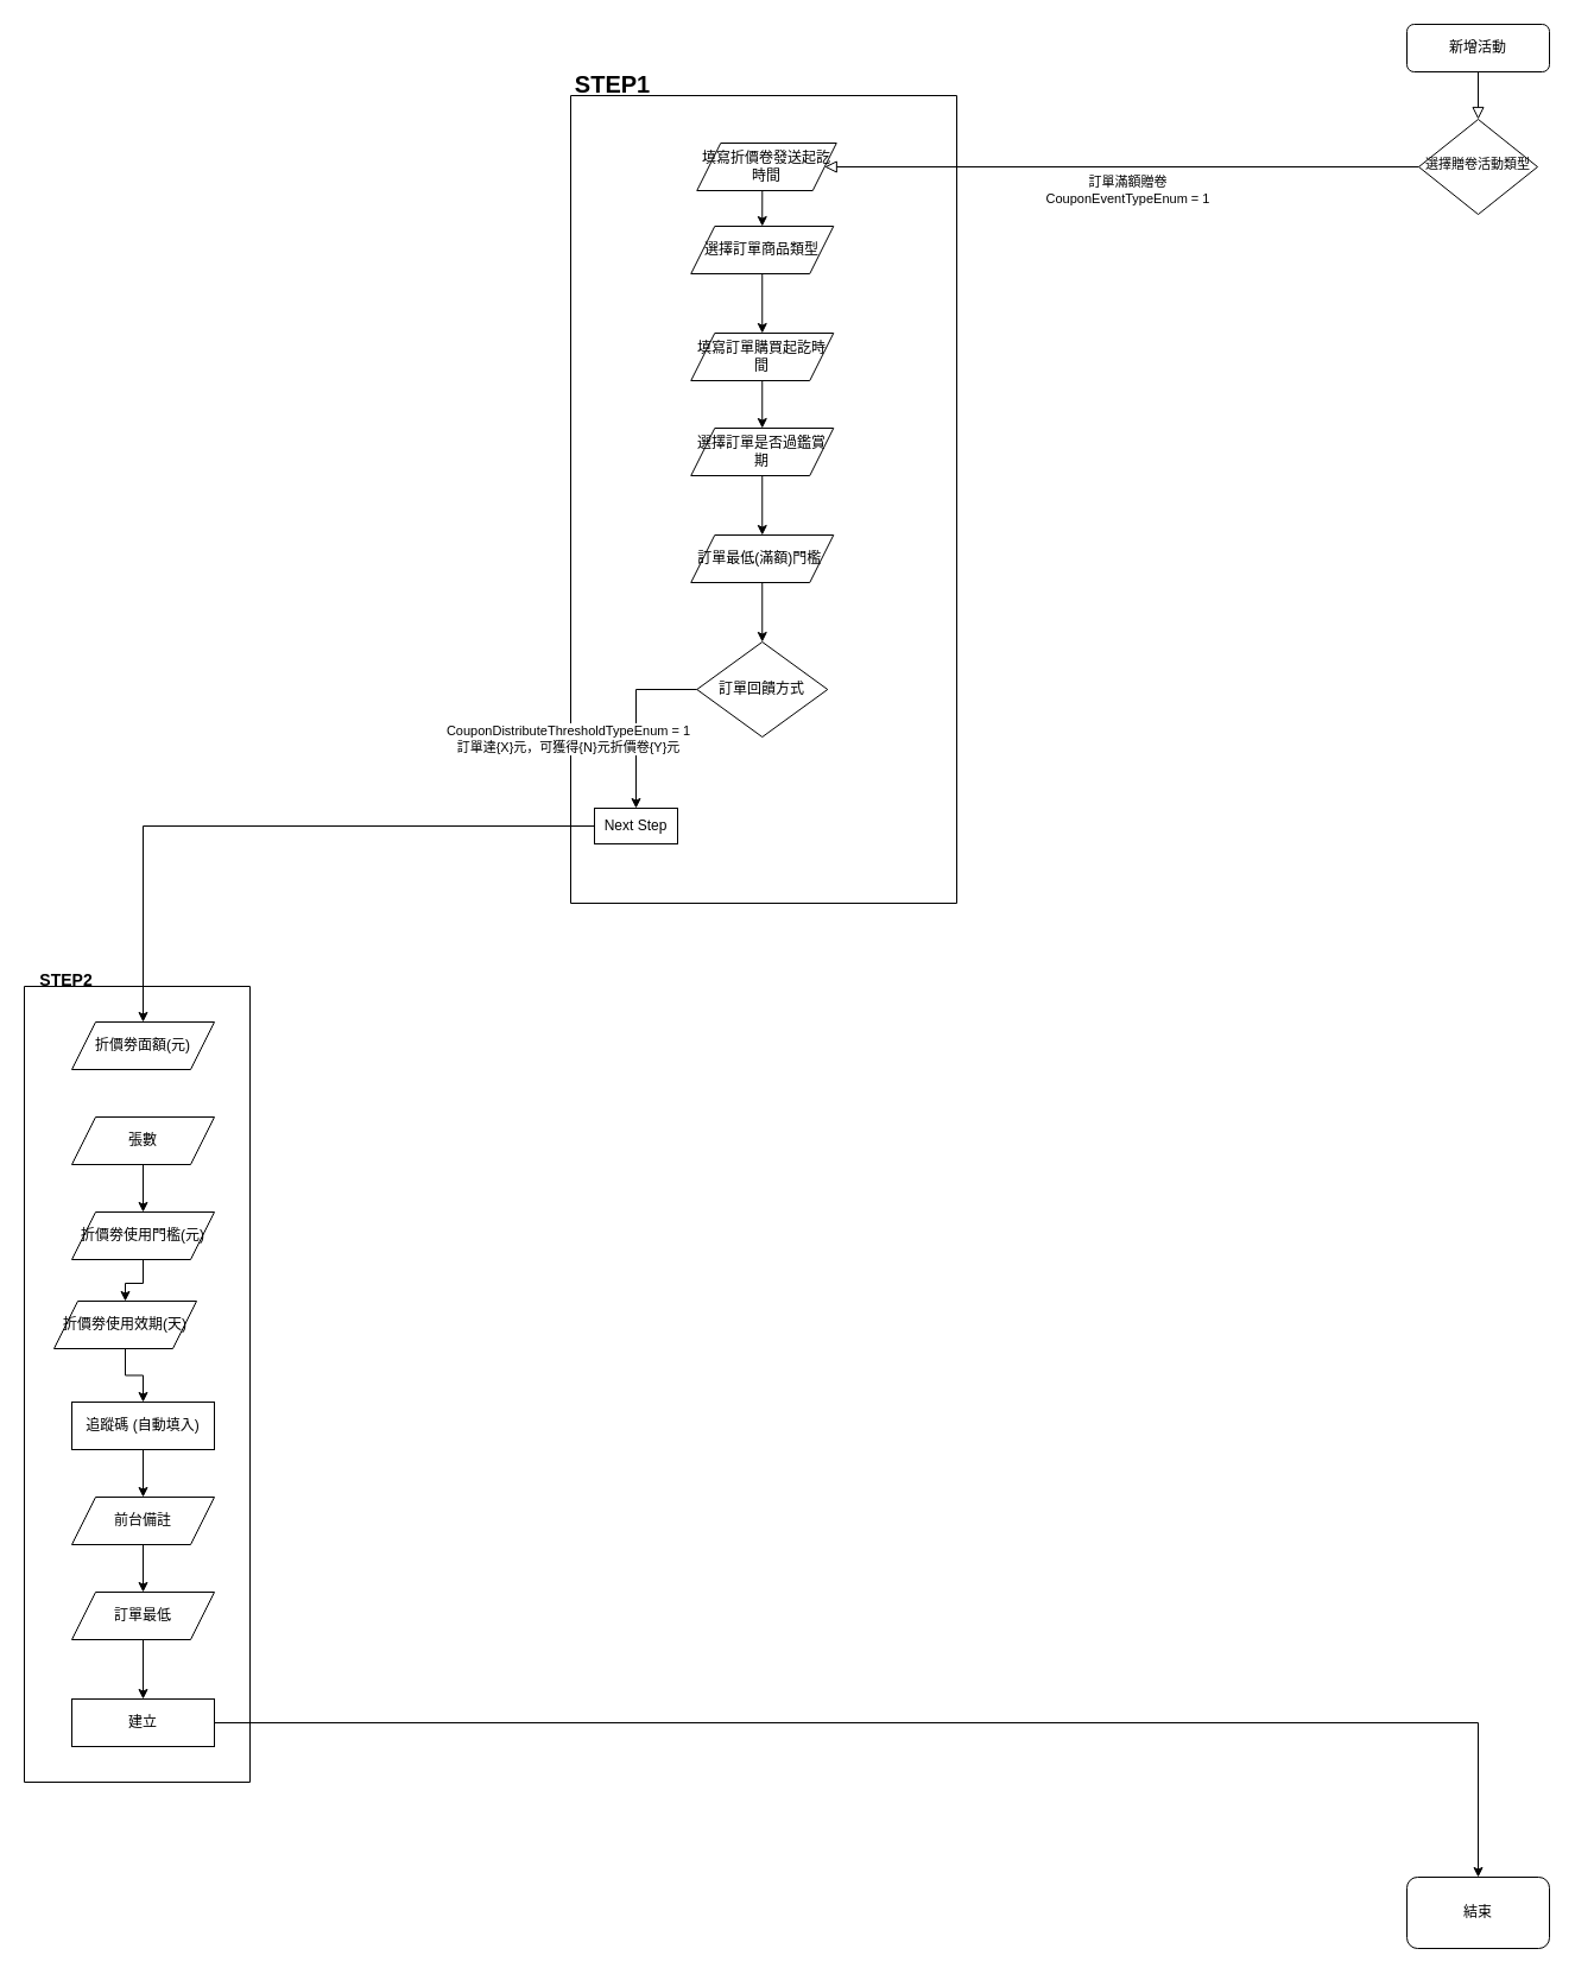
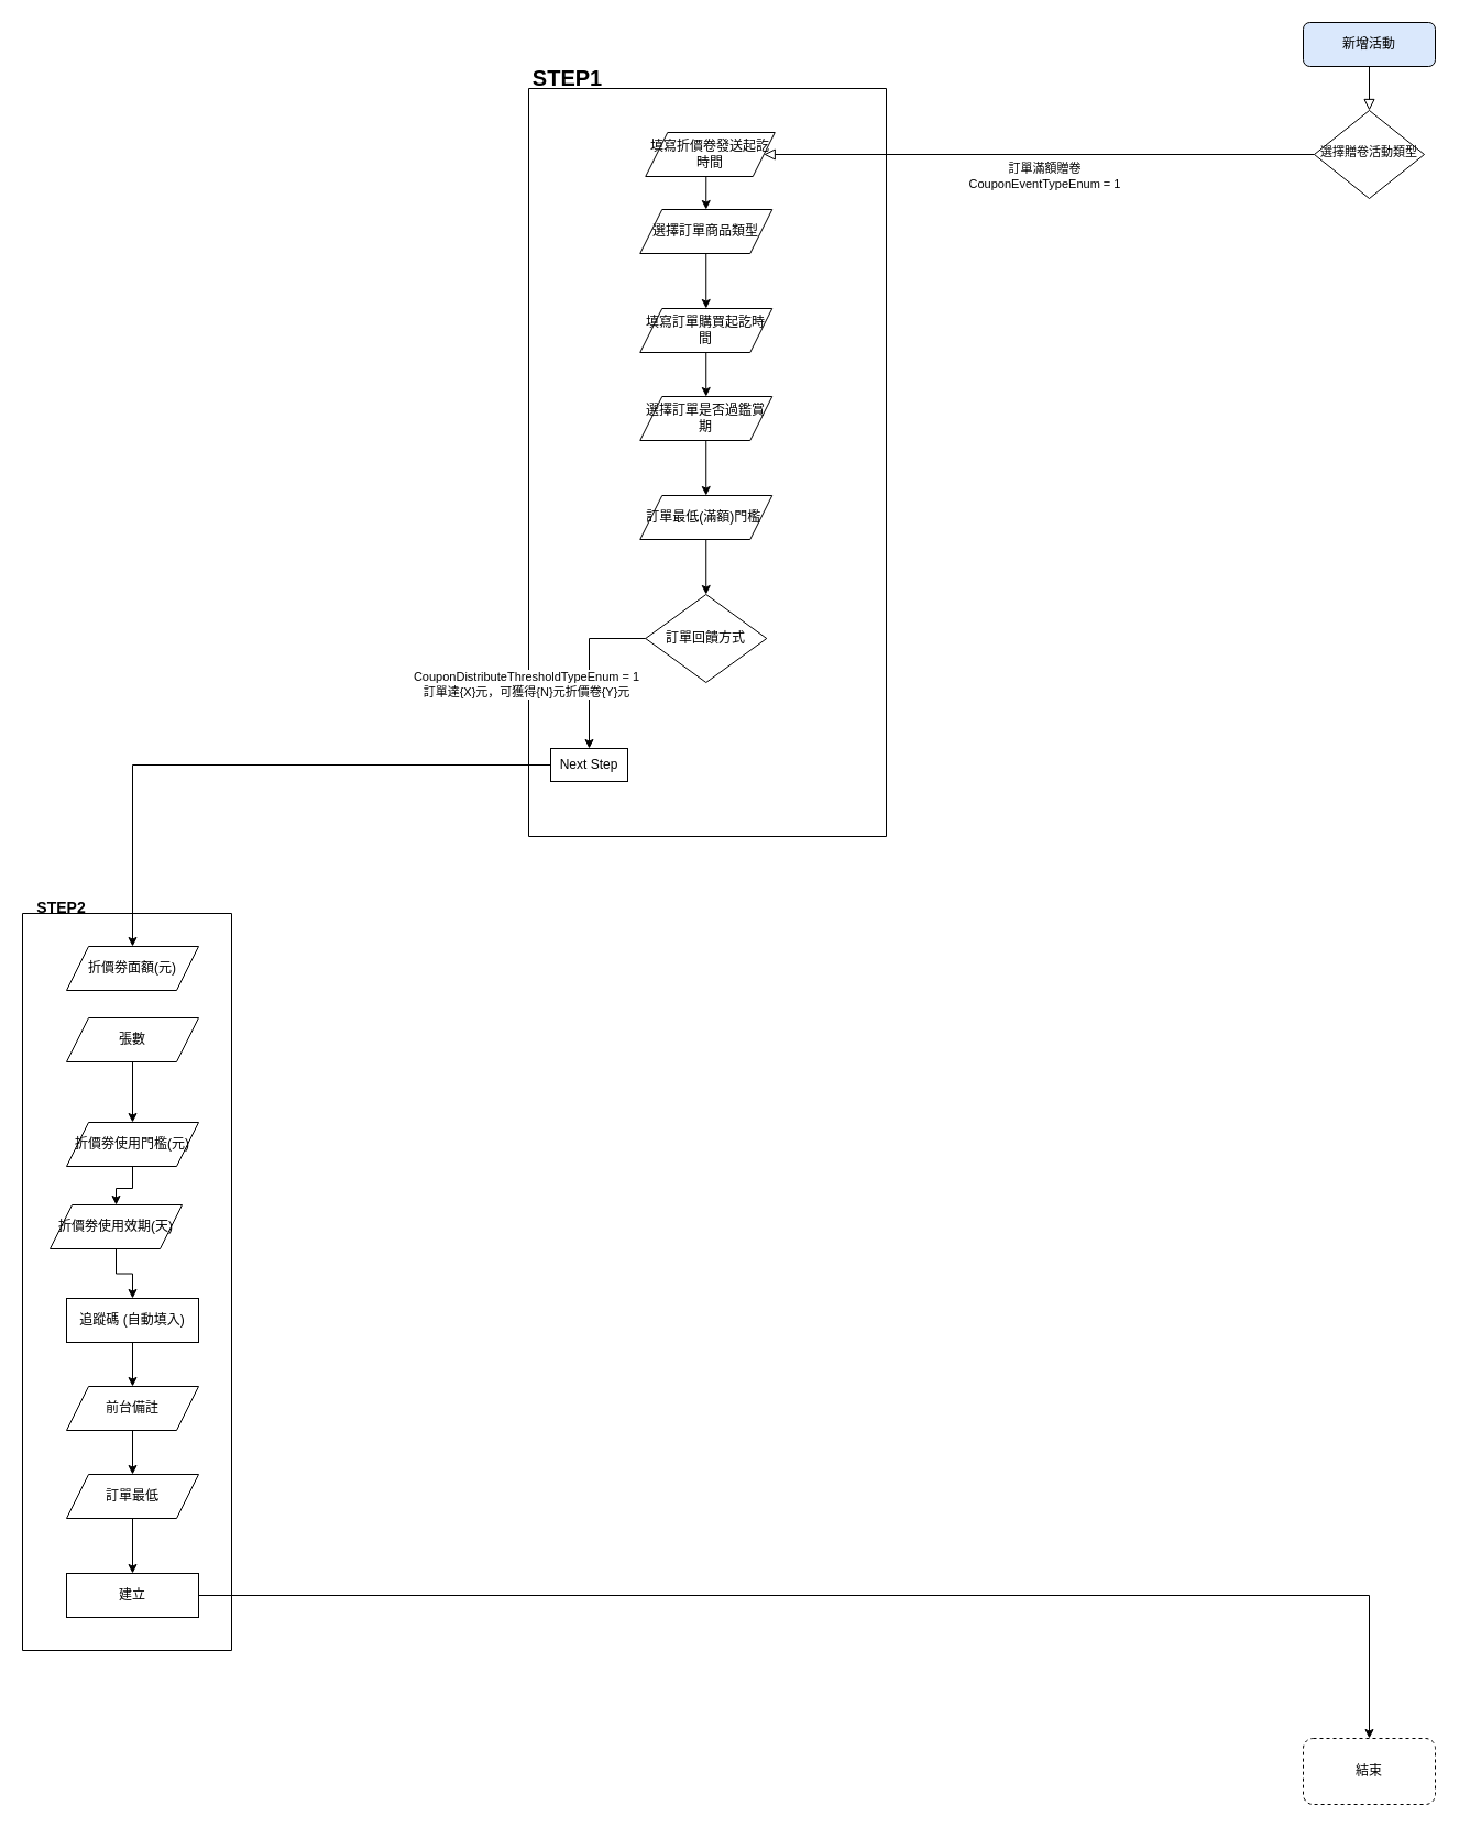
  <mxCell id="0" />
  <mxCell id="1" parent="0" />
  <mxCell id="2" value="" style="swimlane;startSize=0;" vertex="1" parent="1"><mxGeometry x="480" y="80" width="325" height="680" as="geometry"><mxRectangle x="585" y="110" width="50" height="40" as="alternateBounds" /></mxGeometry></mxCell>
  <mxCell id="3" value="填寫折價卷發送起訖時間" style="shape=parallelogram;perimeter=parallelogramPerimeter;whiteSpace=wrap;html=1;fixedSize=1;" parent="2" vertex="1"><mxGeometry x="106.25" y="40" width="117.5" height="40" as="geometry" /></mxCell>
  <mxCell id="4" value="選擇訂單商品類型" style="shape=parallelogram;perimeter=parallelogramPerimeter;whiteSpace=wrap;html=1;fixedSize=1;" vertex="1" parent="2"><mxGeometry x="101.25" y="110" width="120" height="40" as="geometry" /></mxCell>
  <mxCell id="5" style="edgeStyle=orthogonalEdgeStyle;rounded=0;orthogonalLoop=1;jettySize=auto;html=1;exitX=0.5;exitY=1;exitDx=0;exitDy=0;entryX=0.5;entryY=0;entryDx=0;entryDy=0;" edge="1" parent="2" source="3" target="4"><mxGeometry relative="1" as="geometry"><mxPoint x="171.25" y="140" as="targetPoint" /><Array as="points"><mxPoint x="161.25" y="80" /></Array></mxGeometry></mxCell>
  <mxCell id="6" value="填寫訂單購買起訖時間" style="shape=parallelogram;perimeter=parallelogramPerimeter;whiteSpace=wrap;html=1;fixedSize=1;" vertex="1" parent="2"><mxGeometry x="101.25" y="200" width="120" height="40" as="geometry" /></mxCell>
  <mxCell id="7" style="edgeStyle=orthogonalEdgeStyle;rounded=0;orthogonalLoop=1;jettySize=auto;html=1;" edge="1" parent="2" source="4" target="6"><mxGeometry relative="1" as="geometry" /></mxCell>
  <mxCell id="8" value="選擇訂單是否過鑑賞期" style="shape=parallelogram;perimeter=parallelogramPerimeter;whiteSpace=wrap;html=1;fixedSize=1;" vertex="1" parent="2"><mxGeometry x="101.25" y="280" width="120" height="40" as="geometry" /></mxCell>
  <mxCell id="9" style="edgeStyle=orthogonalEdgeStyle;rounded=0;orthogonalLoop=1;jettySize=auto;html=1;exitX=0.5;exitY=1;exitDx=0;exitDy=0;entryX=0.5;entryY=0;entryDx=0;entryDy=0;" edge="1" parent="2" source="6" target="8"><mxGeometry relative="1" as="geometry" /></mxCell>
  <mxCell id="10" value="訂單最低(滿額)門檻&amp;nbsp;" style="shape=parallelogram;perimeter=parallelogramPerimeter;whiteSpace=wrap;html=1;fixedSize=1;" vertex="1" parent="2"><mxGeometry x="101.25" y="370" width="120" height="40" as="geometry" /></mxCell>
  <mxCell id="11" style="edgeStyle=orthogonalEdgeStyle;rounded=0;orthogonalLoop=1;jettySize=auto;html=1;" edge="1" parent="2" source="8" target="10"><mxGeometry relative="1" as="geometry" /></mxCell>
  <mxCell id="12" value="訂單回饋方式" style="rhombus;whiteSpace=wrap;html=1;" vertex="1" parent="2"><mxGeometry x="106.25" y="460" width="110" height="80" as="geometry" /></mxCell>
  <mxCell id="13" style="edgeStyle=orthogonalEdgeStyle;rounded=0;orthogonalLoop=1;jettySize=auto;html=1;entryX=0.5;entryY=0;entryDx=0;entryDy=0;" edge="1" parent="2" source="10" target="12"><mxGeometry relative="1" as="geometry" /></mxCell>
  <mxCell id="14" value="Next Step" style="rounded=0;whiteSpace=wrap;html=1;" vertex="1" parent="2"><mxGeometry x="20" y="600" width="70" height="30" as="geometry" /></mxCell>
  <mxCell id="15" style="edgeStyle=orthogonalEdgeStyle;rounded=0;orthogonalLoop=1;jettySize=auto;html=1;entryX=0.5;entryY=0;entryDx=0;entryDy=0;" edge="1" parent="2" source="12" target="14"><mxGeometry relative="1" as="geometry" /></mxCell>
  <mxCell id="16" value="CouponDistributeThresholdTypeEnum = 1&lt;div&gt;訂單達{X}元，可獲得{N}元折價卷{Y}元&lt;/div&gt;" style="edgeLabel;html=1;align=center;verticalAlign=middle;resizable=0;points=[];" vertex="1" connectable="0" parent="15"><mxGeometry x="-0.309" y="-1" relative="1" as="geometry"><mxPoint x="-57" y="41" as="offset" /></mxGeometry></mxCell>
  <mxCell id="17" value="&lt;b&gt;&lt;font style=&quot;font-size: 20px;&quot;&gt;STEP1&lt;/font&gt;&lt;/b&gt;" style="text;html=1;align=center;verticalAlign=middle;resizable=0;points=[];autosize=1;strokeColor=none;fillColor=none;" vertex="1" parent="2"><mxGeometry x="-10" y="-30" width="90" height="40" as="geometry" /></mxCell>
  <mxCell id="18" value="" style="rounded=0;html=1;jettySize=auto;orthogonalLoop=1;fontSize=11;endArrow=block;endFill=0;endSize=8;strokeWidth=1;shadow=0;labelBackgroundColor=none;edgeStyle=orthogonalEdgeStyle;" parent="1" source="19" target="21" edge="1"><mxGeometry relative="1" as="geometry" /></mxCell>
- <mxCell id="19" value="新增活動" style="rounded=1;whiteSpace=wrap;html=1;fontSize=12;glass=0;strokeWidth=1;shadow=0;" parent="1" vertex="1"><mxGeometry x="1184" y="20" width="120" height="40" as="geometry" /></mxCell>
+ <mxCell id="19" value="新增活動" style="rounded=1;whiteSpace=wrap;html=1;fontSize=12;glass=0;strokeWidth=1;shadow=0;fillColor=#dae8fc;" parent="1" vertex="1"><mxGeometry x="1184" y="20" width="120" height="40" as="geometry" /></mxCell>
  <mxCell id="20" value="訂單滿額贈卷&lt;div&gt;CouponEventTypeEnum = 1&lt;/div&gt;" style="edgeStyle=orthogonalEdgeStyle;rounded=0;html=1;jettySize=auto;orthogonalLoop=1;fontSize=11;endArrow=block;endFill=0;endSize=8;strokeWidth=1;shadow=0;labelBackgroundColor=none;exitX=0;exitY=0.5;exitDx=0;exitDy=0;" parent="1" source="21" target="3" edge="1"><mxGeometry x="-0.022" y="20" relative="1" as="geometry"><mxPoint as="offset" /></mxGeometry></mxCell>
  <mxCell id="21" value="&lt;font style=&quot;font-size: 11px;&quot;&gt;選擇贈卷活動類型&lt;/font&gt;" style="rhombus;whiteSpace=wrap;html=1;shadow=0;fontFamily=Helvetica;fontSize=12;align=center;strokeWidth=1;spacing=6;spacingTop=-4;" parent="1" vertex="1"><mxGeometry x="1194" y="100" width="100" height="80" as="geometry" /></mxCell>
  <mxCell id="22" value="" style="swimlane;startSize=0;" vertex="1" parent="1"><mxGeometry x="20" y="830" width="190" height="670" as="geometry" /></mxCell>
  <mxCell id="23" value="折價劵面額(元)" style="shape=parallelogram;perimeter=parallelogramPerimeter;whiteSpace=wrap;html=1;fixedSize=1;" vertex="1" parent="22"><mxGeometry x="40" y="30" width="120" height="40" as="geometry" /></mxCell>
  <mxCell id="24" value="STEP2" style="text;html=1;align=center;verticalAlign=middle;resizable=0;points=[];autosize=1;strokeColor=none;fillColor=none;fontStyle=1;fontSize=14;" vertex="1" parent="22"><mxGeometry y="-20" width="70" height="30" as="geometry" /></mxCell>
  <mxCell id="25" style="edgeStyle=orthogonalEdgeStyle;rounded=0;orthogonalLoop=1;jettySize=auto;html=1;exitX=0.5;exitY=1;exitDx=0;exitDy=0;" edge="1" parent="22" source="23" target="23"><mxGeometry relative="1" as="geometry" /></mxCell>
  <mxCell id="26" style="edgeStyle=orthogonalEdgeStyle;rounded=0;orthogonalLoop=1;jettySize=auto;html=1;entryX=0.5;entryY=0;entryDx=0;entryDy=0;" edge="1" parent="22" source="27" target="29"><mxGeometry relative="1" as="geometry" /></mxCell>
- <mxCell id="27" value="張數" style="shape=parallelogram;perimeter=parallelogramPerimeter;whiteSpace=wrap;html=1;fixedSize=1;" vertex="1" parent="22"><mxGeometry x="40" y="110" width="120" height="40" as="geometry" /></mxCell>
+ <mxCell id="27" value="張數" style="shape=parallelogram;perimeter=parallelogramPerimeter;whiteSpace=wrap;html=1;fixedSize=1;" vertex="1" parent="22"><mxGeometry x="40" y="95" width="120" height="40" as="geometry" /></mxCell>
  <mxCell id="28" style="edgeStyle=orthogonalEdgeStyle;rounded=0;orthogonalLoop=1;jettySize=auto;html=1;" edge="1" parent="22" source="29" target="31"><mxGeometry relative="1" as="geometry" /></mxCell>
  <mxCell id="29" value="折價劵使用門檻(元)" style="shape=parallelogram;perimeter=parallelogramPerimeter;whiteSpace=wrap;html=1;fixedSize=1;" vertex="1" parent="22"><mxGeometry x="40" y="190" width="120" height="40" as="geometry" /></mxCell>
  <mxCell id="30" style="edgeStyle=orthogonalEdgeStyle;rounded=0;orthogonalLoop=1;jettySize=auto;html=1;" edge="1" parent="22" source="31" target="33"><mxGeometry relative="1" as="geometry" /></mxCell>
  <mxCell id="31" value="折價劵使用效期(天)" style="shape=parallelogram;perimeter=parallelogramPerimeter;whiteSpace=wrap;html=1;fixedSize=1;" vertex="1" parent="22"><mxGeometry x="25" y="265" width="120" height="40" as="geometry" /></mxCell>
  <mxCell id="32" style="edgeStyle=orthogonalEdgeStyle;rounded=0;orthogonalLoop=1;jettySize=auto;html=1;entryX=0.5;entryY=0;entryDx=0;entryDy=0;" edge="1" parent="22" source="33" target="35"><mxGeometry relative="1" as="geometry" /></mxCell>
  <mxCell id="33" value="&lt;div&gt;追蹤碼 (自動填入)&lt;/div&gt;" style="rounded=0;whiteSpace=wrap;html=1;" vertex="1" parent="22"><mxGeometry x="40" y="350" width="120" height="40" as="geometry" /></mxCell>
  <mxCell id="34" style="edgeStyle=orthogonalEdgeStyle;rounded=0;orthogonalLoop=1;jettySize=auto;html=1;" edge="1" parent="22" source="35" target="37"><mxGeometry relative="1" as="geometry" /></mxCell>
  <mxCell id="35" value="&lt;div&gt;前台備註&lt;/div&gt;" style="shape=parallelogram;perimeter=parallelogramPerimeter;whiteSpace=wrap;html=1;fixedSize=1;" vertex="1" parent="22"><mxGeometry x="40" y="430" width="120" height="40" as="geometry" /></mxCell>
  <mxCell id="36" style="edgeStyle=orthogonalEdgeStyle;rounded=0;orthogonalLoop=1;jettySize=auto;html=1;entryX=0.5;entryY=0;entryDx=0;entryDy=0;" edge="1" parent="22" source="37" target="38"><mxGeometry relative="1" as="geometry" /></mxCell>
  <mxCell id="37" value="&lt;div&gt;訂單最低&lt;/div&gt;" style="shape=parallelogram;perimeter=parallelogramPerimeter;whiteSpace=wrap;html=1;fixedSize=1;" vertex="1" parent="22"><mxGeometry x="40" y="510" width="120" height="40" as="geometry" /></mxCell>
  <mxCell id="38" value="建立" style="rounded=0;whiteSpace=wrap;html=1;" vertex="1" parent="22"><mxGeometry x="40" y="600" width="120" height="40" as="geometry" /></mxCell>
  <mxCell id="39" style="edgeStyle=orthogonalEdgeStyle;rounded=0;orthogonalLoop=1;jettySize=auto;html=1;entryX=0.5;entryY=0;entryDx=0;entryDy=0;" edge="1" parent="1" source="14" target="23"><mxGeometry relative="1" as="geometry" /></mxCell>
- <mxCell id="40" value="結束" style="rounded=1;whiteSpace=wrap;html=1;" vertex="1" parent="1"><mxGeometry x="1184" y="1580" width="120" height="60" as="geometry" /></mxCell>
+ <mxCell id="40" value="結束" style="rounded=1;whiteSpace=wrap;html=1;dashed=1;" vertex="1" parent="1"><mxGeometry x="1184" y="1580" width="120" height="60" as="geometry" /></mxCell>
  <mxCell id="41" style="edgeStyle=orthogonalEdgeStyle;rounded=0;orthogonalLoop=1;jettySize=auto;html=1;entryX=0.5;entryY=0;entryDx=0;entryDy=0;" edge="1" parent="1" source="38" target="40"><mxGeometry relative="1" as="geometry" /></mxCell>
